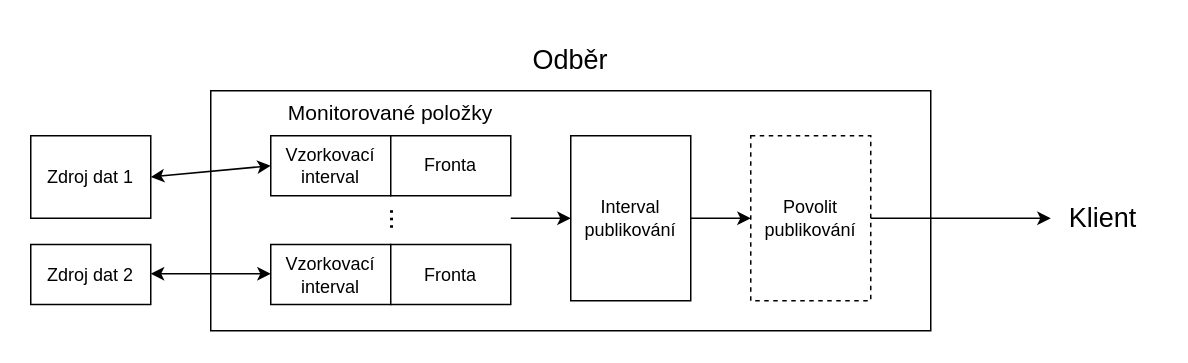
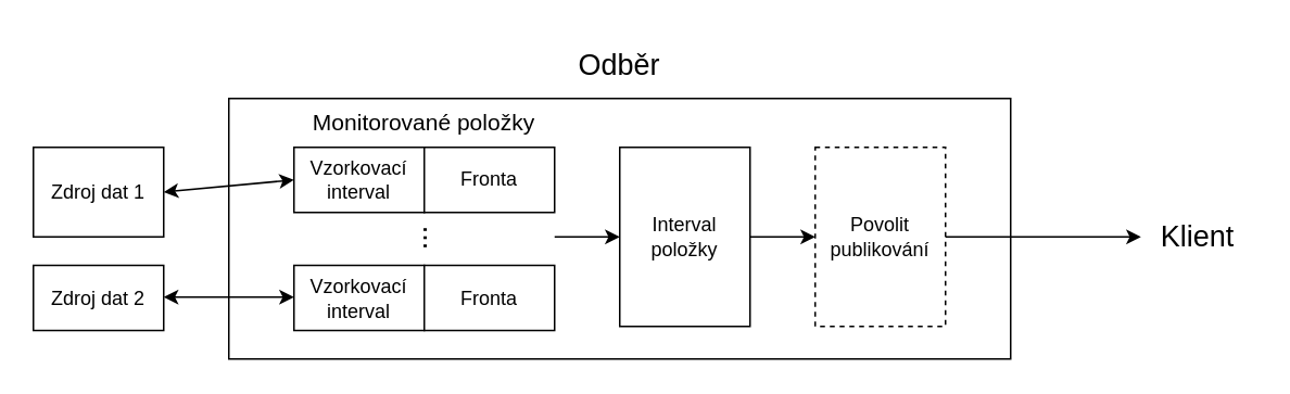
  <mxCell id="0" />
  <mxCell id="1" parent="0" />
  <mxCell id="2" value="" style="rounded=0;whiteSpace=wrap;html=1;" vertex="1" parent="1"><mxGeometry x="140" y="60" width="480" height="160" as="geometry" /></mxCell>
  <mxCell id="3" value="Vzorkovací&lt;br&gt;interval" style="rounded=0;whiteSpace=wrap;html=1;" vertex="1" parent="1"><mxGeometry x="180" y="90" width="80" height="40" as="geometry" /></mxCell>
  <mxCell id="4" value="Fronta" style="rounded=0;whiteSpace=wrap;html=1;" vertex="1" parent="1"><mxGeometry x="260" y="90" width="80" height="40" as="geometry" /></mxCell>
  <mxCell id="5" value="Vzorkovací&lt;br&gt;interval" style="rounded=0;whiteSpace=wrap;html=1;" vertex="1" parent="1"><mxGeometry x="180" y="162.5" width="80" height="40" as="geometry" /></mxCell>
  <mxCell id="6" value="Fronta" style="rounded=0;whiteSpace=wrap;html=1;" vertex="1" parent="1"><mxGeometry x="260" y="162.5" width="80" height="40" as="geometry" /></mxCell>
  <mxCell id="7" style="edgeStyle=orthogonalEdgeStyle;rounded=0;orthogonalLoop=1;jettySize=auto;html=1;exitX=0.5;exitY=1;exitDx=0;exitDy=0;" edge="1" parent="1"><mxGeometry relative="1" as="geometry"><mxPoint x="45" y="150" as="sourcePoint" /><mxPoint x="45" y="150" as="targetPoint" /></mxGeometry></mxCell>
  <mxCell id="8" value="Zdroj dat 1" style="rounded=0;whiteSpace=wrap;html=1;" vertex="1" parent="1"><mxGeometry x="20" y="90" width="80" height="55" as="geometry" /></mxCell>
  <mxCell id="9" value="&lt;font style=&quot;font-size: 14px&quot;&gt;Monitorované položky&lt;/font&gt;" style="text;html=1;strokeColor=none;fillColor=none;align=center;verticalAlign=middle;whiteSpace=wrap;rounded=0;" vertex="1" parent="1"><mxGeometry x="180" y="60" width="160" height="30" as="geometry" /></mxCell>
  <mxCell id="10" value="&lt;font style=&quot;font-size: 18px&quot;&gt;...&lt;/font&gt;" style="text;html=1;strokeColor=none;fillColor=none;align=center;verticalAlign=middle;whiteSpace=wrap;rounded=0;rotation=-90;" vertex="1" parent="1"><mxGeometry x="238.75" y="130" width="35" height="32.5" as="geometry" /></mxCell>
  <mxCell id="11" value="Zdroj dat 2" style="rounded=0;whiteSpace=wrap;html=1;" vertex="1" parent="1"><mxGeometry x="20" y="162.5" width="80" height="40" as="geometry" /></mxCell>
  <mxCell id="12" value="" style="endArrow=classic;startArrow=classic;html=1;exitX=1;exitY=0.5;exitDx=0;exitDy=0;entryX=0;entryY=0.5;entryDx=0;entryDy=0;" edge="1" parent="1" source="8" target="3"><mxGeometry width="50" height="50" relative="1" as="geometry"><mxPoint x="300" y="530" as="sourcePoint" /><mxPoint x="350" y="480" as="targetPoint" /></mxGeometry></mxCell>
  <mxCell id="13" value="" style="endArrow=classic;startArrow=classic;html=1;exitX=1;exitY=0.5;exitDx=0;exitDy=0;entryX=0;entryY=0.5;entryDx=0;entryDy=0;" edge="1" parent="1"><mxGeometry width="50" height="50" relative="1" as="geometry"><mxPoint x="100" y="182" as="sourcePoint" /><mxPoint x="180" y="182" as="targetPoint" /></mxGeometry></mxCell>
  <mxCell id="14" value="&lt;font style=&quot;font-size: 18px&quot;&gt;Odběr&lt;/font&gt;" style="text;html=1;strokeColor=none;fillColor=none;align=center;verticalAlign=middle;whiteSpace=wrap;rounded=0;" vertex="1" parent="1"><mxGeometry x="140" y="20" width="480" height="40" as="geometry" /></mxCell>
- <mxCell id="15" value="Interval publikování" style="rounded=0;whiteSpace=wrap;html=1;" vertex="1" parent="1"><mxGeometry x="380" y="90" width="80" height="110" as="geometry" /></mxCell>
+ <mxCell id="15" value="Interval položky" style="rounded=0;whiteSpace=wrap;html=1;" vertex="1" parent="1"><mxGeometry x="380" y="90" width="80" height="110" as="geometry" /></mxCell>
  <mxCell id="16" value="Povolit publikování" style="rounded=0;whiteSpace=wrap;html=1;dashed=1;" vertex="1" parent="1"><mxGeometry x="500" y="90" width="80" height="110" as="geometry" /></mxCell>
  <mxCell id="17" value="" style="endArrow=classic;html=1;entryX=0;entryY=0.5;entryDx=0;entryDy=0;" edge="1" parent="1" target="15"><mxGeometry width="50" height="50" relative="1" as="geometry"><mxPoint x="340" y="145" as="sourcePoint" /><mxPoint x="390" y="100" as="targetPoint" /></mxGeometry></mxCell>
  <mxCell id="18" value="" style="endArrow=classic;html=1;exitX=1;exitY=0.5;exitDx=0;exitDy=0;entryX=0;entryY=0.5;entryDx=0;entryDy=0;" edge="1" parent="1" source="15" target="16"><mxGeometry width="50" height="50" relative="1" as="geometry"><mxPoint x="300" y="530" as="sourcePoint" /><mxPoint x="350" y="480" as="targetPoint" /></mxGeometry></mxCell>
  <mxCell id="19" value="" style="endArrow=classic;html=1;exitX=1;exitY=0.5;exitDx=0;exitDy=0;" edge="1" parent="1" source="16"><mxGeometry width="50" height="50" relative="1" as="geometry"><mxPoint x="580" y="400" as="sourcePoint" /><mxPoint x="700" y="145" as="targetPoint" /></mxGeometry></mxCell>
  <mxCell id="20" value="&lt;font style=&quot;font-size: 18px&quot;&gt;Klient&lt;/font&gt;" style="text;html=1;strokeColor=none;fillColor=none;align=center;verticalAlign=middle;whiteSpace=wrap;rounded=0;" vertex="1" parent="1"><mxGeometry x="700" y="130" width="70" height="30" as="geometry" /></mxCell>
